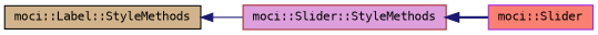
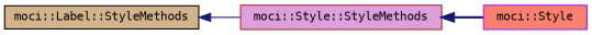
  digraph {
    fontname="DejaVu Sans Mono"
    rankdir=LR
    node [fontname="DejaVu Sans Mono" fontsize=10 shape=record style=filled]
    edge [color=midnightblue dir=back fontname="DejaVu Sans Mono" fontsize=10 labelfontname=Helvetica labelfontsize=10]
    n1 [color=black fillcolor=tan height=0.2 label="moci::Label::StyleMethods" width=0.4]
-   n2 [color=brown fillcolor=plum height=0.2 label="moci::Slider::StyleMethods" width=0.4]
-   n3 [color=purple fillcolor=salmon height=0.2 label="moci::Slider" width=0.4]
+   n2 [color=brown fillcolor=plum height=0.2 label="moci::Style::StyleMethods" width=0.4]
+   n3 [color=purple fillcolor=salmon height=0.2 label="moci::Style" width=0.4]
    n1 -> n2 [style=solid]
    n2 -> n3 [style=bold]
  }
